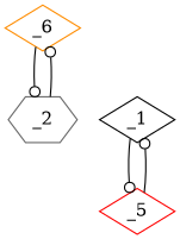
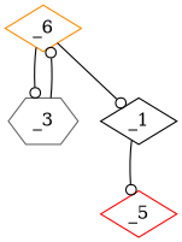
  digraph {
    node [shape=diamond]
    edge [arrowhead=odot]
    _1 [color=black x=133.000000 y=30.000000]
    n2 [color=red label=_5 x=129.000000 y=42.000000]
-   _2 [color=gray40 shape=hexagon x=74.000000 y=39.000000]
+   _2 [color=gray40 shape=hexagon x=74.000000 y=39.000000 label=_3]
    n4 [color=darkorange label=_6 x=51.000000 y=45.000000]
    _1 -> n2 [angle=1.892547 orient=0.948683]
-   n2 -> _1 [angle=-1.249046 orient=-0.948683]
+   n4 -> _1 [angle=-1.249046 orient=-0.948683]
    _2 -> n4 [angle=2.886410 orient=0.252422]
    n4 -> _2 [angle=-0.255182 orient=-0.252422]
  }
